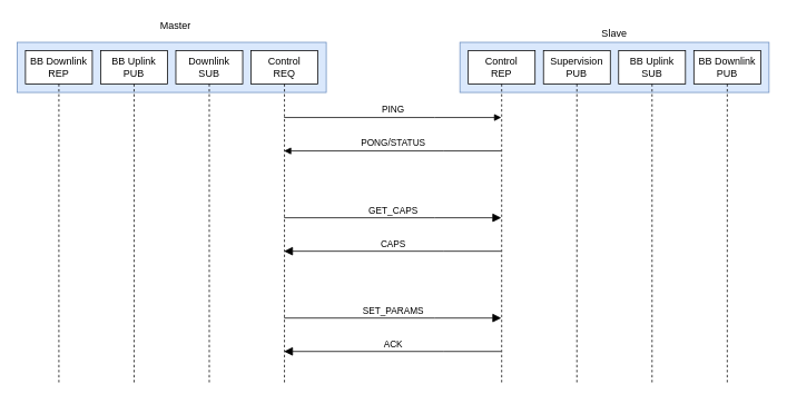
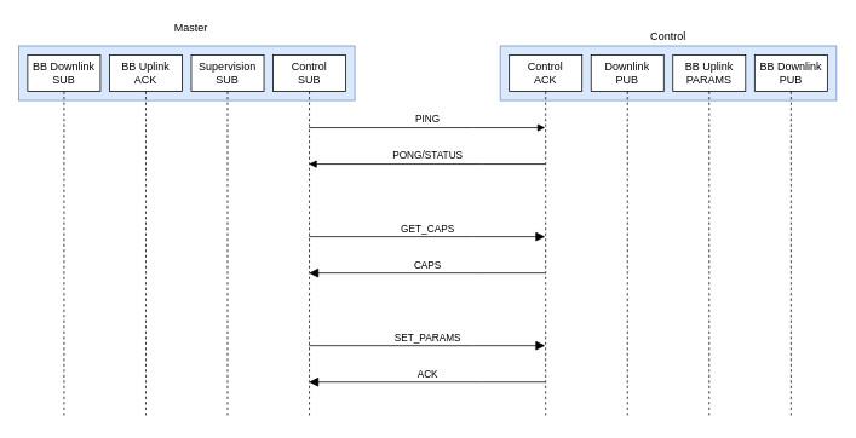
  <mxCell id="0" />
  <mxCell id="1" parent="0" />
  <mxCell id="2" value="" style="rounded=0;whiteSpace=wrap;html=1;fillColor=#dae8fc;strokeColor=#6c8ebf;" vertex="1" parent="1"><mxGeometry x="550" y="50" width="370" height="60" as="geometry" /></mxCell>
  <mxCell id="3" value="" style="rounded=0;whiteSpace=wrap;html=1;fillColor=#dae8fc;strokeColor=#6c8ebf;" vertex="1" parent="1"><mxGeometry x="20" y="50" width="370" height="60" as="geometry" /></mxCell>
- <mxCell id="4" value="&lt;div&gt;Control&lt;br&gt;REQ&lt;/div&gt;" style="shape=umlLifeline;perimeter=lifelinePerimeter;whiteSpace=wrap;html=1;container=0;dropTarget=0;collapsible=0;recursiveResize=0;outlineConnect=0;portConstraint=eastwest;newEdgeStyle={&quot;edgeStyle&quot;:&quot;elbowEdgeStyle&quot;,&quot;elbow&quot;:&quot;vertical&quot;,&quot;curved&quot;:0,&quot;rounded&quot;:0};" parent="1" vertex="1"><mxGeometry x="300" y="60" width="80" height="400" as="geometry" /></mxCell>
- <mxCell id="5" value="&lt;div&gt;Control&lt;br&gt;REP&lt;/div&gt;" style="shape=umlLifeline;perimeter=lifelinePerimeter;whiteSpace=wrap;html=1;container=0;dropTarget=0;collapsible=0;recursiveResize=0;outlineConnect=0;portConstraint=eastwest;newEdgeStyle={&quot;edgeStyle&quot;:&quot;elbowEdgeStyle&quot;,&quot;elbow&quot;:&quot;vertical&quot;,&quot;curved&quot;:0,&quot;rounded&quot;:0};" parent="1" vertex="1"><mxGeometry x="560" y="60" width="80" height="400" as="geometry" /></mxCell>
+ <mxCell id="4" value="&lt;div&gt;Control&lt;br&gt;SUB&lt;/div&gt;" style="shape=umlLifeline;perimeter=lifelinePerimeter;whiteSpace=wrap;html=1;container=0;dropTarget=0;collapsible=0;recursiveResize=0;outlineConnect=0;portConstraint=eastwest;newEdgeStyle={&quot;edgeStyle&quot;:&quot;elbowEdgeStyle&quot;,&quot;elbow&quot;:&quot;vertical&quot;,&quot;curved&quot;:0,&quot;rounded&quot;:0};" parent="1" vertex="1"><mxGeometry x="300" y="60" width="80" height="400" as="geometry" /></mxCell>
+ <mxCell id="5" value="&lt;div&gt;Control&lt;br&gt;ACK&lt;/div&gt;" style="shape=umlLifeline;perimeter=lifelinePerimeter;whiteSpace=wrap;html=1;container=0;dropTarget=0;collapsible=0;recursiveResize=0;outlineConnect=0;portConstraint=eastwest;newEdgeStyle={&quot;edgeStyle&quot;:&quot;elbowEdgeStyle&quot;,&quot;elbow&quot;:&quot;vertical&quot;,&quot;curved&quot;:0,&quot;rounded&quot;:0};" parent="1" vertex="1"><mxGeometry x="560" y="60" width="80" height="400" as="geometry" /></mxCell>
  <mxCell id="6" value="PING" style="html=1;verticalAlign=bottom;endArrow=block;edgeStyle=elbowEdgeStyle;elbow=vertical;curved=0;rounded=0;endFill=1;" parent="1" source="4" target="5" edge="1"><mxGeometry relative="1" as="geometry"><mxPoint x="435" y="140" as="sourcePoint" /><Array as="points"><mxPoint x="520" y="140" /></Array><mxPoint x="605" y="140" as="targetPoint" /></mxGeometry></mxCell>
  <mxCell id="7" value="CAPS" style="html=1;verticalAlign=bottom;endArrow=block;endSize=8;edgeStyle=elbowEdgeStyle;elbow=vertical;curved=0;rounded=0;endFill=1;" parent="1" source="5" target="4" edge="1"><mxGeometry x="-0.002" relative="1" as="geometry"><mxPoint x="435" y="300" as="targetPoint" /><Array as="points"><mxPoint x="530" y="300" /></Array><mxPoint x="605" y="300" as="sourcePoint" /><mxPoint as="offset" /></mxGeometry></mxCell>
  <mxCell id="8" value="PONG/STATUS" style="html=1;verticalAlign=bottom;endArrow=block;edgeStyle=elbowEdgeStyle;elbow=vertical;curved=0;rounded=0;" parent="1" source="5" target="4" edge="1"><mxGeometry relative="1" as="geometry"><mxPoint x="605" y="180" as="sourcePoint" /><Array as="points"><mxPoint x="530" y="180" /></Array><mxPoint x="440" y="180" as="targetPoint" /></mxGeometry></mxCell>
  <mxCell id="9" value="GET_CAPS" style="html=1;verticalAlign=bottom;endArrow=block;endSize=8;edgeStyle=elbowEdgeStyle;elbow=vertical;curved=0;rounded=0;endFill=1;" parent="1" source="4" target="5" edge="1"><mxGeometry relative="1" as="geometry"><mxPoint x="610" y="260" as="targetPoint" /><Array as="points"><mxPoint x="520" y="260" /></Array><mxPoint x="440" y="260" as="sourcePoint" /></mxGeometry></mxCell>
- <mxCell id="10" value="&lt;div&gt;Supervision&lt;br&gt;PUB&lt;/div&gt;" style="shape=umlLifeline;perimeter=lifelinePerimeter;whiteSpace=wrap;html=1;container=0;dropTarget=0;collapsible=0;recursiveResize=0;outlineConnect=0;portConstraint=eastwest;newEdgeStyle={&quot;edgeStyle&quot;:&quot;elbowEdgeStyle&quot;,&quot;elbow&quot;:&quot;vertical&quot;,&quot;curved&quot;:0,&quot;rounded&quot;:0};" vertex="1" parent="1"><mxGeometry x="650" y="60" width="80" height="400" as="geometry" /></mxCell>
+ <mxCell id="10" value="&lt;div&gt;Downlink&lt;br&gt;PUB&lt;/div&gt;" style="shape=umlLifeline;perimeter=lifelinePerimeter;whiteSpace=wrap;html=1;container=0;dropTarget=0;collapsible=0;recursiveResize=0;outlineConnect=0;portConstraint=eastwest;newEdgeStyle={&quot;edgeStyle&quot;:&quot;elbowEdgeStyle&quot;,&quot;elbow&quot;:&quot;vertical&quot;,&quot;curved&quot;:0,&quot;rounded&quot;:0};" vertex="1" parent="1"><mxGeometry x="650" y="60" width="80" height="400" as="geometry" /></mxCell>
  <mxCell id="11" value="Master" style="text;html=1;align=center;verticalAlign=middle;whiteSpace=wrap;rounded=0;" vertex="1" parent="1"><mxGeometry x="180" y="20" width="60" height="20" as="geometry" /></mxCell>
- <mxCell id="12" value="Slave" style="text;html=1;align=center;verticalAlign=middle;whiteSpace=wrap;rounded=0;" vertex="1" parent="1"><mxGeometry x="705" y="30" width="60" height="20" as="geometry" /></mxCell>
+ <mxCell id="12" value="Control" style="text;html=1;align=center;verticalAlign=middle;whiteSpace=wrap;rounded=0;" vertex="1" parent="1"><mxGeometry x="705" y="30" width="60" height="20" as="geometry" /></mxCell>
  <mxCell id="13" value="ACK" style="html=1;verticalAlign=bottom;endArrow=block;endSize=8;edgeStyle=elbowEdgeStyle;elbow=vertical;curved=0;rounded=0;endFill=1;" edge="1" parent="1" source="5" target="4"><mxGeometry relative="1" as="geometry"><mxPoint x="430" y="420" as="targetPoint" /><Array as="points"><mxPoint x="530" y="420" /></Array><mxPoint x="610" y="420" as="sourcePoint" /></mxGeometry></mxCell>
  <mxCell id="14" value="SET_PARAMS" style="html=1;verticalAlign=bottom;endArrow=block;endSize=8;edgeStyle=elbowEdgeStyle;elbow=vertical;curved=0;rounded=0;endFill=1;" edge="1" parent="1" source="4" target="5"><mxGeometry relative="1" as="geometry"><mxPoint x="610" y="380" as="targetPoint" /><Array as="points"><mxPoint x="520" y="380" /></Array><mxPoint x="430" y="380" as="sourcePoint" /></mxGeometry></mxCell>
- <mxCell id="15" value="&lt;div&gt;BB Uplink&lt;br&gt;SUB&lt;/div&gt;" style="shape=umlLifeline;perimeter=lifelinePerimeter;whiteSpace=wrap;html=1;container=0;dropTarget=0;collapsible=0;recursiveResize=0;outlineConnect=0;portConstraint=eastwest;newEdgeStyle={&quot;edgeStyle&quot;:&quot;elbowEdgeStyle&quot;,&quot;elbow&quot;:&quot;vertical&quot;,&quot;curved&quot;:0,&quot;rounded&quot;:0};" vertex="1" parent="1"><mxGeometry x="740" y="60" width="80" height="400" as="geometry" /></mxCell>
+ <mxCell id="15" value="&lt;div&gt;BB Uplink&lt;br&gt;PARAMS&lt;/div&gt;" style="shape=umlLifeline;perimeter=lifelinePerimeter;whiteSpace=wrap;html=1;container=0;dropTarget=0;collapsible=0;recursiveResize=0;outlineConnect=0;portConstraint=eastwest;newEdgeStyle={&quot;edgeStyle&quot;:&quot;elbowEdgeStyle&quot;,&quot;elbow&quot;:&quot;vertical&quot;,&quot;curved&quot;:0,&quot;rounded&quot;:0};" vertex="1" parent="1"><mxGeometry x="740" y="60" width="80" height="400" as="geometry" /></mxCell>
  <mxCell id="16" value="&lt;div&gt;BB Downlink&lt;br&gt;PUB&lt;/div&gt;" style="shape=umlLifeline;perimeter=lifelinePerimeter;whiteSpace=wrap;html=1;container=0;dropTarget=0;collapsible=0;recursiveResize=0;outlineConnect=0;portConstraint=eastwest;newEdgeStyle={&quot;edgeStyle&quot;:&quot;elbowEdgeStyle&quot;,&quot;elbow&quot;:&quot;vertical&quot;,&quot;curved&quot;:0,&quot;rounded&quot;:0};" vertex="1" parent="1"><mxGeometry x="830" y="60" width="80" height="400" as="geometry" /></mxCell>
- <mxCell id="17" value="&lt;div&gt;Downlink&lt;br&gt;SUB&lt;/div&gt;" style="shape=umlLifeline;perimeter=lifelinePerimeter;whiteSpace=wrap;html=1;container=0;dropTarget=0;collapsible=0;recursiveResize=0;outlineConnect=0;portConstraint=eastwest;newEdgeStyle={&quot;edgeStyle&quot;:&quot;elbowEdgeStyle&quot;,&quot;elbow&quot;:&quot;vertical&quot;,&quot;curved&quot;:0,&quot;rounded&quot;:0};" vertex="1" parent="1"><mxGeometry x="210" y="60" width="80" height="400" as="geometry" /></mxCell>
- <mxCell id="18" value="&lt;div&gt;BB Uplink&lt;br&gt;PUB&lt;/div&gt;" style="shape=umlLifeline;perimeter=lifelinePerimeter;whiteSpace=wrap;html=1;container=0;dropTarget=0;collapsible=0;recursiveResize=0;outlineConnect=0;portConstraint=eastwest;newEdgeStyle={&quot;edgeStyle&quot;:&quot;elbowEdgeStyle&quot;,&quot;elbow&quot;:&quot;vertical&quot;,&quot;curved&quot;:0,&quot;rounded&quot;:0};" vertex="1" parent="1"><mxGeometry x="120" y="60" width="80" height="400" as="geometry" /></mxCell>
- <mxCell id="19" value="&lt;div&gt;BB Downlink&lt;br&gt;REP&lt;/div&gt;" style="shape=umlLifeline;perimeter=lifelinePerimeter;whiteSpace=wrap;html=1;container=0;dropTarget=0;collapsible=0;recursiveResize=0;outlineConnect=0;portConstraint=eastwest;newEdgeStyle={&quot;edgeStyle&quot;:&quot;elbowEdgeStyle&quot;,&quot;elbow&quot;:&quot;vertical&quot;,&quot;curved&quot;:0,&quot;rounded&quot;:0};" vertex="1" parent="1"><mxGeometry x="30" y="60" width="80" height="400" as="geometry" /></mxCell>
+ <mxCell id="17" value="&lt;div&gt;Supervision&lt;br&gt;SUB&lt;/div&gt;" style="shape=umlLifeline;perimeter=lifelinePerimeter;whiteSpace=wrap;html=1;container=0;dropTarget=0;collapsible=0;recursiveResize=0;outlineConnect=0;portConstraint=eastwest;newEdgeStyle={&quot;edgeStyle&quot;:&quot;elbowEdgeStyle&quot;,&quot;elbow&quot;:&quot;vertical&quot;,&quot;curved&quot;:0,&quot;rounded&quot;:0};" vertex="1" parent="1"><mxGeometry x="210" y="60" width="80" height="400" as="geometry" /></mxCell>
+ <mxCell id="18" value="&lt;div&gt;BB Uplink&lt;br&gt;ACK&lt;/div&gt;" style="shape=umlLifeline;perimeter=lifelinePerimeter;whiteSpace=wrap;html=1;container=0;dropTarget=0;collapsible=0;recursiveResize=0;outlineConnect=0;portConstraint=eastwest;newEdgeStyle={&quot;edgeStyle&quot;:&quot;elbowEdgeStyle&quot;,&quot;elbow&quot;:&quot;vertical&quot;,&quot;curved&quot;:0,&quot;rounded&quot;:0};" vertex="1" parent="1"><mxGeometry x="120" y="60" width="80" height="400" as="geometry" /></mxCell>
+ <mxCell id="19" value="&lt;div&gt;BB Downlink&lt;br&gt;SUB&lt;/div&gt;" style="shape=umlLifeline;perimeter=lifelinePerimeter;whiteSpace=wrap;html=1;container=0;dropTarget=0;collapsible=0;recursiveResize=0;outlineConnect=0;portConstraint=eastwest;newEdgeStyle={&quot;edgeStyle&quot;:&quot;elbowEdgeStyle&quot;,&quot;elbow&quot;:&quot;vertical&quot;,&quot;curved&quot;:0,&quot;rounded&quot;:0};" vertex="1" parent="1"><mxGeometry x="30" y="60" width="80" height="400" as="geometry" /></mxCell>
